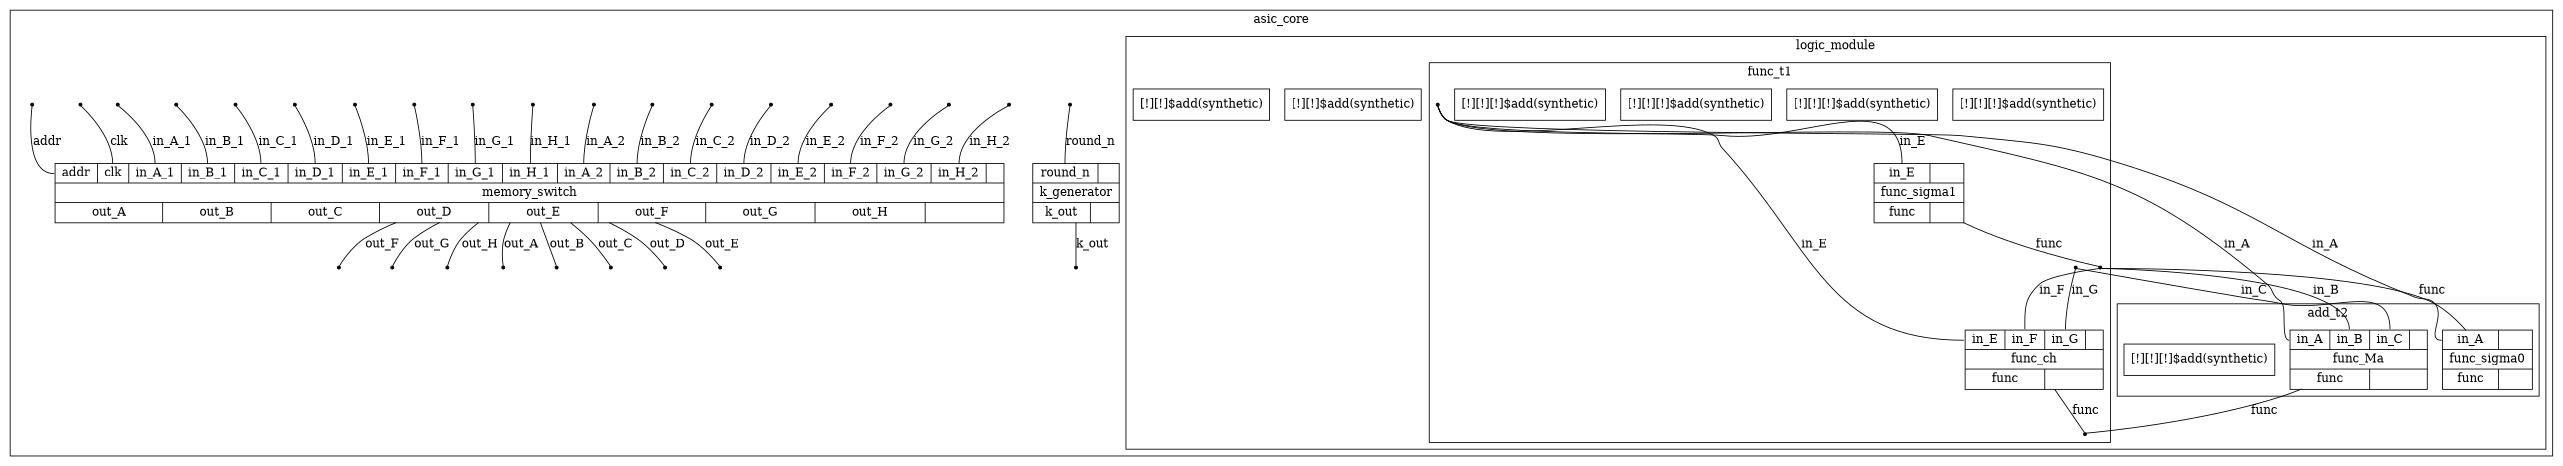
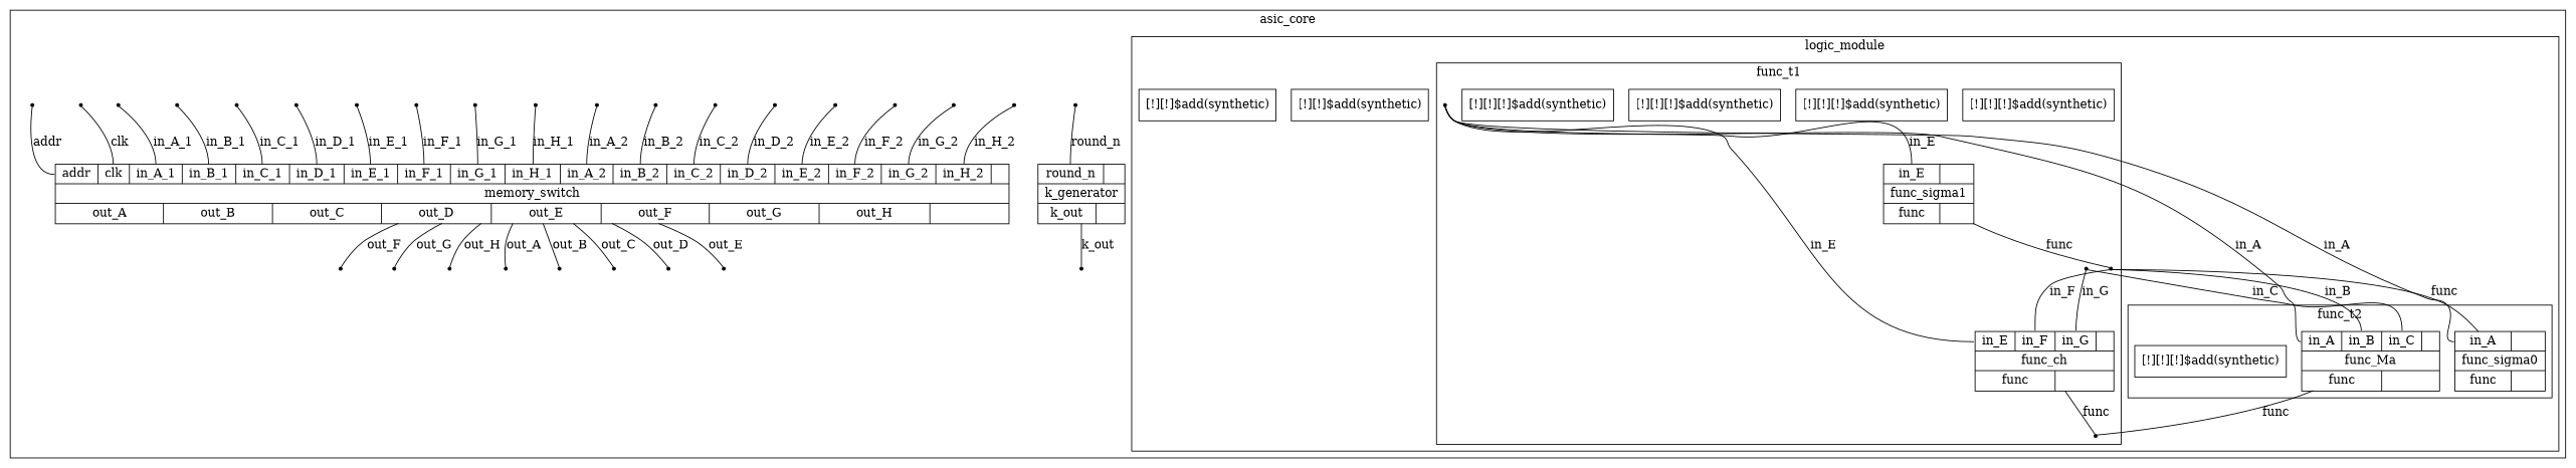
  graph {
    rankdir=TB
    splines=spline
    node [shape=point]
    n1 [label="[!][!][!]$add(synthetic)\n" shape=record]
    n2 [label="[!][!][!]$add(synthetic)\n" shape=record]
    n3 [label="[!][!][!]$add(synthetic)\n" shape=record]
    n4 [label="[!][!][!]$add(synthetic)\n" shape=record]
    n5 [label="{{<in_2_33> in_E |<in_34_65> in_F |<in_66_97> in_G |}|func_ch|{<in_98_129> func |}}" shape=record]
    connection_98_129
    connection_2_33
    n8 [label="{{<in_2_33> in_E |}|func_sigma1|{<in_34_65> func |}}" shape=record]
    connection_34_65
    connection_66_97
    n11 [label="{{<in_2_33> in_A |<in_34_65> in_B |<in_66_97> in_C |}|func_Ma|{<in_98_129> func |}}" shape=record]
    n12 [label="{{<in_2_33> in_A |}|func_sigma0|{<in_34_65> func |}}" shape=record]
    n13 [label="[!][!][!]$add(synthetic)\n" shape=record]
    n14 [label="[!][!]$add(synthetic)\n" shape=record]
    n15 [label="[!][!]$add(synthetic)\n" shape=record]
    n16 [label="{{<in_2_7> round_n |}|k_generator|{<in_8_39> k_out |}}" shape=record]
    connection_8_39
    connection_2_7
    n19 [label="{{<in_2_2> addr |<in_3_3> clk |<in_4_35> in_A_1 |<in_36_67> in_B_1 |<in_68_99> in_C_1 |<in_100_131> in_D_1 |<in_132_163> in_E_1 |<in_164_195> in_F_1 |<in_196_227> in_G_1 |<in_228_259> in_H_1 |<in_260_291> in_A_2 |<in_292_323> in_B_2 |<in_324_355> in_C_2 |<in_356_387> in_D_2 |<in_388_419> in_E_2 |<in_420_451> in_F_2 |<in_452_483> in_G_2 |<in_484_515> in_H_2 |}|memory_switch|{<in_516_547> out_A |<in_548_579> out_B |<in_580_611> out_C |<in_612_643> out_D |<in_644_675> out_E |<in_676_707> out_F |<in_708_739> out_G |<in_740_771> out_H |}}" shape=record]
    connection_516_547
    connection_548_579
    connection_580_611
    connection_612_643
    connection_644_675
    connection_676_707
    connection_708_739
    connection_740_771
    connection_2_2
    connection_3_3
    connection_4_35
    connection_36_67
    connection_68_99
    connection_100_131
    connection_132_163
    connection_164_195
    connection_196_227
    connection_228_259
    connection_260_291
    connection_292_323
    connection_324_355
    connection_356_387
    connection_388_419
    connection_420_451
    connection_452_483
    connection_484_515
    subgraph cluster_1 {
      label=asic_core
      n16
      connection_8_39
      connection_2_7
      n19
      connection_516_547
      connection_548_579
      connection_580_611
      connection_612_643
      connection_644_675
      connection_676_707
      connection_708_739
      connection_740_771
      connection_2_2
      connection_3_3
      connection_4_35
      connection_36_67
      connection_68_99
      connection_100_131
      connection_132_163
      connection_164_195
      connection_196_227
      connection_228_259
      connection_260_291
      connection_292_323
      connection_324_355
      connection_356_387
      connection_388_419
      connection_420_451
      connection_452_483
      connection_484_515
      subgraph cluster_2 {
        label=logic_module
        n14
        n15
        subgraph cluster_3 {
          label=func_t1
          n1
          n2
          n3
          n4
          n5
          connection_98_129
          connection_2_33
          n8
          connection_34_65
          connection_66_97
        }
        subgraph cluster_4 {
-         label=add_t2
+         label=func_t2
          n11
          n12
          n13
        }
      }
    }
    n5 -- connection_98_129 [label=func tailport=out_98_129]
    connection_2_33 -- n5 [headport=in_2_33 label=in_E]
    connection_2_33 -- n8 [headport=in_2_33 label=in_E]
    connection_2_33 -- n11 [headport=in_2_33 label=in_A]
    connection_2_33 -- n12 [headport=in_2_33 label=in_A]
    n8 -- connection_34_65 [label=func tailport=out_34_65]
    connection_34_65 -- n5 [headport=in_34_65 label=in_F]
    connection_34_65 -- n11 [headport=in_34_65 label=in_B]
    connection_66_97 -- n5 [headport=in_66_97 label=in_G]
    connection_66_97 -- n11 [headport=in_66_97 label=in_C]
    n11 -- connection_98_129 [label=func tailport=out_98_129]
    n12 -- connection_34_65 [label=func tailport=out_34_65]
    n16 -- connection_8_39 [label=k_out tailport=out_8_39]
    connection_2_7 -- n16 [headport=in_2_7 label=round_n]
    n19 -- connection_516_547 [label=out_A tailport=out_516_547]
    n19 -- connection_548_579 [label=out_B tailport=out_548_579]
    n19 -- connection_580_611 [label=out_C tailport=out_580_611]
    n19 -- connection_612_643 [label=out_D tailport=out_612_643]
    n19 -- connection_644_675 [label=out_E tailport=out_644_675]
    n19 -- connection_676_707 [label=out_F tailport=out_676_707]
    n19 -- connection_708_739 [label=out_G tailport=out_708_739]
    n19 -- connection_740_771 [label=out_H tailport=out_740_771]
    connection_2_2 -- n19 [headport=in_2_2 label=addr]
    connection_3_3 -- n19 [headport=in_3_3 label=clk]
    connection_4_35 -- n19 [headport=in_4_35 label=in_A_1]
    connection_36_67 -- n19 [headport=in_36_67 label=in_B_1]
    connection_68_99 -- n19 [headport=in_68_99 label=in_C_1]
    connection_100_131 -- n19 [headport=in_100_131 label=in_D_1]
    connection_132_163 -- n19 [headport=in_132_163 label=in_E_1]
    connection_164_195 -- n19 [headport=in_164_195 label=in_F_1]
    connection_196_227 -- n19 [headport=in_196_227 label=in_G_1]
    connection_228_259 -- n19 [headport=in_228_259 label=in_H_1]
    connection_260_291 -- n19 [headport=in_260_291 label=in_A_2]
    connection_292_323 -- n19 [headport=in_292_323 label=in_B_2]
    connection_324_355 -- n19 [headport=in_324_355 label=in_C_2]
    connection_356_387 -- n19 [headport=in_356_387 label=in_D_2]
    connection_388_419 -- n19 [headport=in_388_419 label=in_E_2]
    connection_420_451 -- n19 [headport=in_420_451 label=in_F_2]
    connection_452_483 -- n19 [headport=in_452_483 label=in_G_2]
    connection_484_515 -- n19 [headport=in_484_515 label=in_H_2]
  }
